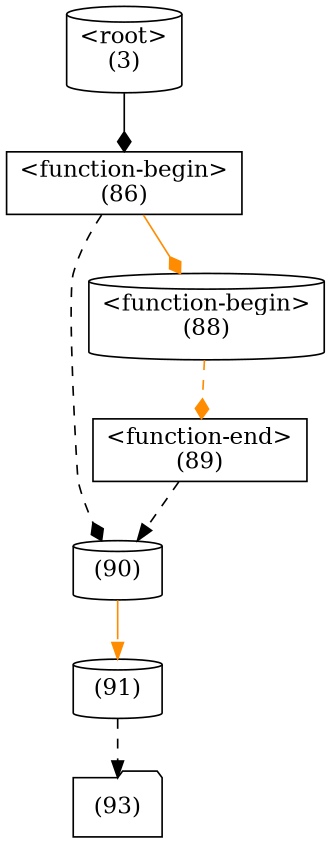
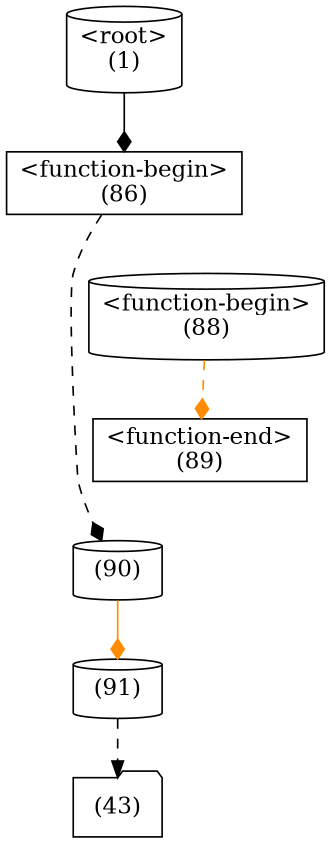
  digraph {
    node [shape=cylinder]
    edge [arrowhead=diamond color=black style=dashed]
-   n1 [label="(93)" shape=folder]
+   n1 [label="(43)" shape=folder]
    n2 [label="(91)"]
    n3 [label="(90)"]
    n4 [label="<function-end>\n(89)" shape=box]
    n5 [label="<function-begin>\n(86)" shape=box]
    n6 [label="<function-begin>\n(88)"]
-   n7 [label="<root>\n(3)"]
+   n7 [label="<root>\n(1)"]
    n2 -> n1 [arrowhead=normal]
-   n3 -> n2 [arrowhead=normal color=darkorange style=solid]
-   n4 -> n3 [arrowhead=normal]
+   n3 -> n2 [color=darkorange style=solid]
    n5 -> n3
-   n5 -> n6 [color=darkorange style=solid]
    n6 -> n4 [color=darkorange]
    n7 -> n5 [style=solid]
  }
